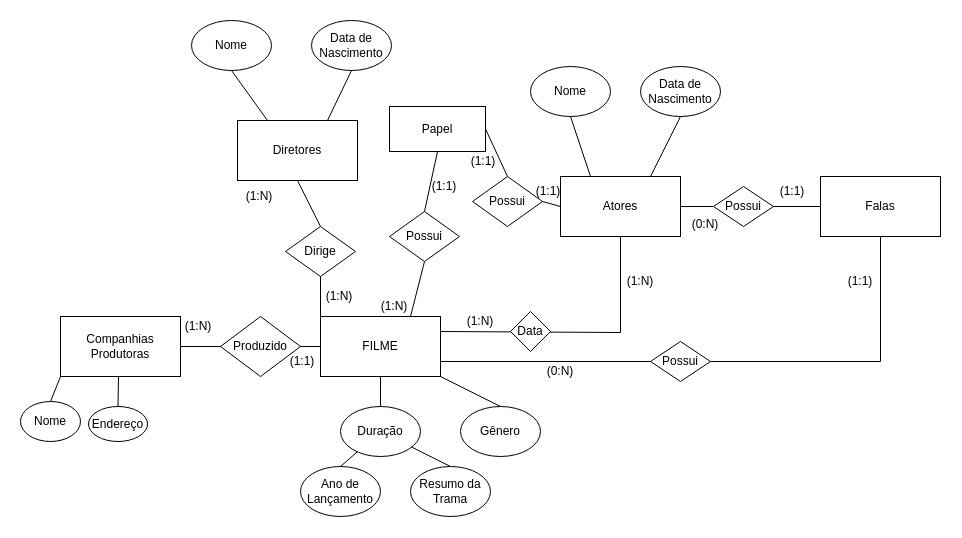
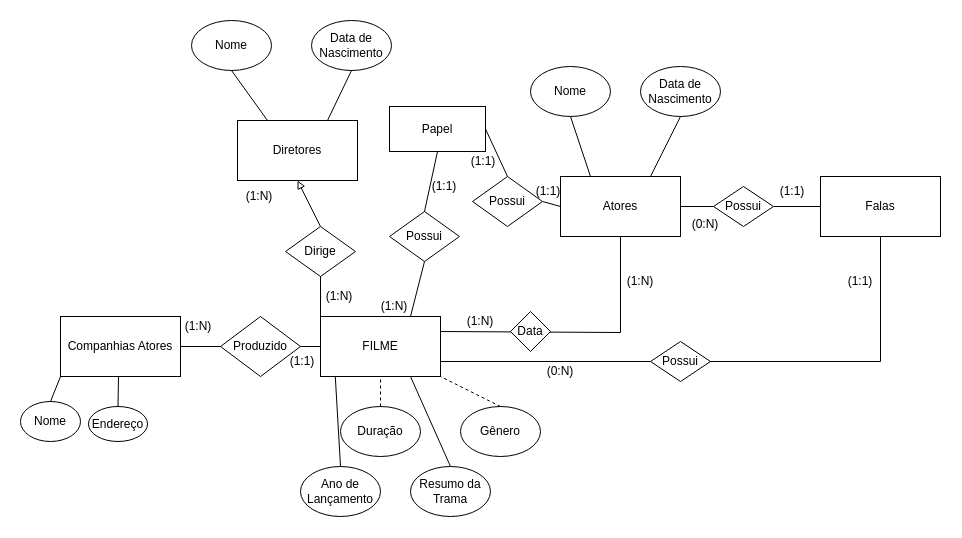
  <mxCell id="0" />
  <mxCell id="1" parent="0" />
  <mxCell id="2" value="FILME" style="rounded=0;whiteSpace=wrap;html=1;" vertex="1" parent="1"><mxGeometry x="320" y="316" width="120" height="60" as="geometry" /></mxCell>
  <mxCell id="3" value="Ano de Lançamento" style="ellipse;whiteSpace=wrap;html=1;" vertex="1" parent="1"><mxGeometry x="300" y="466" width="80" height="50" as="geometry" /></mxCell>
  <mxCell id="4" value="Duração" style="ellipse;whiteSpace=wrap;html=1;" vertex="1" parent="1"><mxGeometry x="340" y="406" width="80" height="50" as="geometry" /></mxCell>
  <mxCell id="5" value="Gênero" style="ellipse;whiteSpace=wrap;html=1;" vertex="1" parent="1"><mxGeometry x="460" y="406" width="80" height="50" as="geometry" /></mxCell>
  <mxCell id="6" value="Diretores" style="rounded=0;whiteSpace=wrap;html=1;" vertex="1" parent="1"><mxGeometry x="237" y="120" width="120" height="60" as="geometry" /></mxCell>
  <mxCell id="7" value="Atores" style="rounded=0;whiteSpace=wrap;html=1;" vertex="1" parent="1"><mxGeometry x="560" y="176" width="120" height="60" as="geometry" /></mxCell>
- <mxCell id="8" value="Companhias Produtoras" style="rounded=0;whiteSpace=wrap;html=1;" vertex="1" parent="1"><mxGeometry x="60" y="316" width="120" height="60" as="geometry" /></mxCell>
- <mxCell id="9" value="" style="endArrow=none;html=1;rounded=0;entryX=0.5;entryY=1;entryDx=0;entryDy=0;exitX=0.5;exitY=0;exitDx=0;exitDy=0;endFill=0;startArrow=none;" edge="1" parent="1" source="48" target="6"><mxGeometry width="50" height="50" relative="1" as="geometry"><mxPoint x="340" y="316" as="sourcePoint" /><mxPoint x="390" y="266" as="targetPoint" /></mxGeometry></mxCell>
+ <mxCell id="8" value="Companhias Atores" style="rounded=0;whiteSpace=wrap;html=1;" vertex="1" parent="1"><mxGeometry x="60" y="316" width="120" height="60" as="geometry" /></mxCell>
+ <mxCell id="9" value="" style="endArrow=block;html=1;rounded=0;entryX=0.5;entryY=1;entryDx=0;entryDy=0;exitX=0.5;exitY=0;exitDx=0;exitDy=0;endFill=0;startArrow=none;" edge="1" parent="1" source="48" target="6"><mxGeometry width="50" height="50" relative="1" as="geometry"><mxPoint x="340" y="316" as="sourcePoint" /><mxPoint x="390" y="266" as="targetPoint" /></mxGeometry></mxCell>
  <mxCell id="10" value="(1:N)" style="text;html=1;strokeColor=none;fillColor=none;align=center;verticalAlign=middle;whiteSpace=wrap;rounded=0;" vertex="1" parent="1"><mxGeometry x="311" y="281" width="56" height="30" as="geometry" /></mxCell>
  <mxCell id="11" value="" style="endArrow=none;html=1;rounded=0;exitX=1;exitY=0.25;exitDx=0;exitDy=0;entryX=0.5;entryY=1;entryDx=0;entryDy=0;endFill=0;" edge="1" parent="1" source="2" target="7"><mxGeometry width="50" height="50" relative="1" as="geometry"><mxPoint x="370" y="276" as="sourcePoint" /><mxPoint x="620" y="266" as="targetPoint" /><Array as="points"><mxPoint x="620" y="332" /></Array></mxGeometry></mxCell>
  <mxCell id="12" value="(1:N)" style="text;html=1;strokeColor=none;fillColor=none;align=center;verticalAlign=middle;whiteSpace=wrap;rounded=0;" vertex="1" parent="1"><mxGeometry x="460" y="311" width="40" height="20" as="geometry" /></mxCell>
  <mxCell id="13" value="Resumo da Trama" style="ellipse;whiteSpace=wrap;html=1;" vertex="1" parent="1"><mxGeometry x="410" y="466" width="80" height="50" as="geometry" /></mxCell>
  <mxCell id="14" value="Falas" style="rounded=0;whiteSpace=wrap;html=1;" vertex="1" parent="1"><mxGeometry x="820" y="176" width="120" height="60" as="geometry" /></mxCell>
  <mxCell id="15" value="" style="endArrow=none;html=1;rounded=0;entryX=0;entryY=0.5;entryDx=0;entryDy=0;exitX=1;exitY=0.5;exitDx=0;exitDy=0;startArrow=none;endFill=0;" edge="1" parent="1" source="40" target="14"><mxGeometry width="50" height="50" relative="1" as="geometry"><mxPoint x="590" y="286" as="sourcePoint" /><mxPoint x="640" y="236" as="targetPoint" /></mxGeometry></mxCell>
  <mxCell id="16" value="" style="endArrow=none;html=1;rounded=0;entryX=0.5;entryY=1;entryDx=0;entryDy=0;exitX=1;exitY=0.75;exitDx=0;exitDy=0;endFill=0;" edge="1" parent="1" source="2" target="14"><mxGeometry width="50" height="50" relative="1" as="geometry"><mxPoint x="460" y="356" as="sourcePoint" /><mxPoint x="830" y="346" as="targetPoint" /><Array as="points"><mxPoint x="880" y="361" /></Array></mxGeometry></mxCell>
  <mxCell id="17" value="(0:N)" style="text;html=1;strokeColor=none;fillColor=none;align=center;verticalAlign=middle;whiteSpace=wrap;rounded=0;" vertex="1" parent="1"><mxGeometry x="530" y="356" width="60" height="30" as="geometry" /></mxCell>
  <mxCell id="18" value="Nome" style="ellipse;whiteSpace=wrap;html=1;" vertex="1" parent="1"><mxGeometry x="530" y="66" width="80" height="50" as="geometry" /></mxCell>
  <mxCell id="19" value="Data de Nascimento" style="ellipse;whiteSpace=wrap;html=1;" vertex="1" parent="1"><mxGeometry x="640" y="66" width="80" height="50" as="geometry" /></mxCell>
  <mxCell id="20" value="(1:N)" style="text;html=1;strokeColor=none;fillColor=none;align=center;verticalAlign=middle;whiteSpace=wrap;rounded=0;" vertex="1" parent="1"><mxGeometry x="610" y="266" width="60" height="30" as="geometry" /></mxCell>
  <mxCell id="21" value="Nome" style="ellipse;whiteSpace=wrap;html=1;" vertex="1" parent="1"><mxGeometry x="191" y="20" width="80" height="50" as="geometry" /></mxCell>
  <mxCell id="22" value="Data de Nascimento" style="ellipse;whiteSpace=wrap;html=1;" vertex="1" parent="1"><mxGeometry x="311" y="20" width="80" height="50" as="geometry" /></mxCell>
  <mxCell id="23" value="(1:N)" style="text;html=1;strokeColor=none;fillColor=none;align=center;verticalAlign=middle;whiteSpace=wrap;rounded=0;" vertex="1" parent="1"><mxGeometry x="231" y="181" width="56" height="30" as="geometry" /></mxCell>
  <mxCell id="24" value="Nome" style="ellipse;whiteSpace=wrap;html=1;" vertex="1" parent="1"><mxGeometry x="20" y="401" width="60" height="40" as="geometry" /></mxCell>
  <mxCell id="25" value="Endereço" style="ellipse;whiteSpace=wrap;html=1;" vertex="1" parent="1"><mxGeometry x="88" y="406" width="59" height="35" as="geometry" /></mxCell>
  <mxCell id="26" value="" style="endArrow=none;html=1;rounded=0;entryX=1;entryY=0.5;entryDx=0;entryDy=0;exitX=0;exitY=0.5;exitDx=0;exitDy=0;endFill=0;" edge="1" parent="1" source="2" target="8"><mxGeometry width="50" height="50" relative="1" as="geometry"><mxPoint x="440" y="196" as="sourcePoint" /><mxPoint x="490" y="146" as="targetPoint" /></mxGeometry></mxCell>
  <mxCell id="27" value="(1:N)" style="text;html=1;strokeColor=none;fillColor=none;align=center;verticalAlign=middle;whiteSpace=wrap;rounded=0;" vertex="1" parent="1"><mxGeometry x="170" y="311" width="56" height="30" as="geometry" /></mxCell>
  <mxCell id="28" value="(1:1)" style="text;html=1;strokeColor=none;fillColor=none;align=center;verticalAlign=middle;whiteSpace=wrap;rounded=0;" vertex="1" parent="1"><mxGeometry x="274" y="346" width="56" height="30" as="geometry" /></mxCell>
  <mxCell id="29" value="" style="endArrow=none;html=1;rounded=0;entryX=0;entryY=1;entryDx=0;entryDy=0;exitX=0.5;exitY=0;exitDx=0;exitDy=0;" edge="1" parent="1" source="24" target="8"><mxGeometry width="50" height="50" relative="1" as="geometry"><mxPoint x="70" y="396" as="sourcePoint" /><mxPoint x="120" y="346" as="targetPoint" /></mxGeometry></mxCell>
  <mxCell id="30" value="" style="endArrow=none;html=1;rounded=0;entryX=0.75;entryY=1;entryDx=0;entryDy=0;exitX=0.5;exitY=0;exitDx=0;exitDy=0;" edge="1" parent="1" source="25"><mxGeometry width="50" height="50" relative="1" as="geometry"><mxPoint x="48" y="406" as="sourcePoint" /><mxPoint x="118" y="376" as="targetPoint" /></mxGeometry></mxCell>
- <mxCell id="31" value="" style="endArrow=none;html=1;rounded=0;entryX=0.5;entryY=1;entryDx=0;entryDy=0;exitX=0.5;exitY=0;exitDx=0;exitDy=0;" edge="1" parent="1" source="4" target="2"><mxGeometry width="50" height="50" relative="1" as="geometry"><mxPoint x="305" y="416" as="sourcePoint" /><mxPoint x="330" y="386" as="targetPoint" /></mxGeometry></mxCell>
- <mxCell id="32" value="" style="endArrow=none;html=1;rounded=0;entryX=1;entryY=1;entryDx=0;entryDy=0;exitX=0.5;exitY=0;exitDx=0;exitDy=0;" edge="1" parent="1" source="5" target="2"><mxGeometry width="50" height="50" relative="1" as="geometry"><mxPoint x="400" y="416" as="sourcePoint" /><mxPoint x="360" y="386" as="targetPoint" /></mxGeometry></mxCell>
- <mxCell id="33" value="" style="endArrow=none;html=1;rounded=0;exitX=0.5;exitY=0;exitDx=0;exitDy=0;" edge="1" parent="1" source="13" target="4"><mxGeometry width="50" height="50" relative="1" as="geometry"><mxPoint x="510" y="416" as="sourcePoint" /><mxPoint x="450" y="386" as="targetPoint" /></mxGeometry></mxCell>
- <mxCell id="34" value="" style="endArrow=none;html=1;rounded=0;exitX=0.5;exitY=0;exitDx=0;exitDy=0;" edge="1" parent="1" source="3" target="4"><mxGeometry width="50" height="50" relative="1" as="geometry"><mxPoint x="390" y="416" as="sourcePoint" /><mxPoint x="360" y="386" as="targetPoint" /></mxGeometry></mxCell>
+ <mxCell id="31" value="" style="endArrow=none;html=1;rounded=0;entryX=0.5;entryY=1;entryDx=0;entryDy=0;exitX=0.5;exitY=0;exitDx=0;exitDy=0;dashed=1;" edge="1" parent="1" source="4" target="2"><mxGeometry width="50" height="50" relative="1" as="geometry"><mxPoint x="305" y="416" as="sourcePoint" /><mxPoint x="330" y="386" as="targetPoint" /></mxGeometry></mxCell>
+ <mxCell id="32" value="" style="endArrow=none;html=1;rounded=0;entryX=1;entryY=1;entryDx=0;entryDy=0;exitX=0.5;exitY=0;exitDx=0;exitDy=0;dashed=1;" edge="1" parent="1" source="5" target="2"><mxGeometry width="50" height="50" relative="1" as="geometry"><mxPoint x="400" y="416" as="sourcePoint" /><mxPoint x="360" y="386" as="targetPoint" /></mxGeometry></mxCell>
+ <mxCell id="33" value="" style="endArrow=none;html=1;rounded=0;entryX=0.75;entryY=1;entryDx=0;entryDy=0;exitX=0.5;exitY=0;exitDx=0;exitDy=0;" edge="1" parent="1" source="13" target="2"><mxGeometry width="50" height="50" relative="1" as="geometry"><mxPoint x="510" y="416" as="sourcePoint" /><mxPoint x="450" y="386" as="targetPoint" /></mxGeometry></mxCell>
+ <mxCell id="34" value="" style="endArrow=none;html=1;rounded=0;entryX=0.123;entryY=0.99;entryDx=0;entryDy=0;exitX=0.5;exitY=0;exitDx=0;exitDy=0;entryPerimeter=0;" edge="1" parent="1" source="3" target="2"><mxGeometry width="50" height="50" relative="1" as="geometry"><mxPoint x="390" y="416" as="sourcePoint" /><mxPoint x="360" y="386" as="targetPoint" /></mxGeometry></mxCell>
  <mxCell id="35" value="" style="endArrow=none;html=1;rounded=0;entryX=0.5;entryY=1;entryDx=0;entryDy=0;exitX=0.25;exitY=0;exitDx=0;exitDy=0;" edge="1" parent="1" source="6" target="21"><mxGeometry width="50" height="50" relative="1" as="geometry"><mxPoint x="400" y="426" as="sourcePoint" /><mxPoint x="370" y="396" as="targetPoint" /></mxGeometry></mxCell>
  <mxCell id="36" value="" style="endArrow=none;html=1;rounded=0;entryX=0.5;entryY=1;entryDx=0;entryDy=0;exitX=0.75;exitY=0;exitDx=0;exitDy=0;" edge="1" parent="1" source="6" target="22"><mxGeometry width="50" height="50" relative="1" as="geometry"><mxPoint x="360" y="186" as="sourcePoint" /><mxPoint x="324" y="136" as="targetPoint" /></mxGeometry></mxCell>
  <mxCell id="37" value="" style="endArrow=none;html=1;rounded=0;entryX=0.5;entryY=1;entryDx=0;entryDy=0;exitX=0.75;exitY=0;exitDx=0;exitDy=0;" edge="1" parent="1" source="7" target="19"><mxGeometry width="50" height="50" relative="1" as="geometry"><mxPoint x="420" y="186" as="sourcePoint" /><mxPoint x="444" y="136" as="targetPoint" /></mxGeometry></mxCell>
  <mxCell id="38" value="" style="endArrow=none;html=1;rounded=0;entryX=0.5;entryY=1;entryDx=0;entryDy=0;exitX=0.25;exitY=0;exitDx=0;exitDy=0;" edge="1" parent="1" source="7" target="18"><mxGeometry width="50" height="50" relative="1" as="geometry"><mxPoint x="660" y="186" as="sourcePoint" /><mxPoint x="690" y="126" as="targetPoint" /></mxGeometry></mxCell>
  <mxCell id="39" value="Data" style="rhombus;whiteSpace=wrap;html=1;" vertex="1" parent="1"><mxGeometry x="510" y="311" width="40" height="40" as="geometry" /></mxCell>
  <mxCell id="40" value="Possui" style="rhombus;whiteSpace=wrap;html=1;" vertex="1" parent="1"><mxGeometry x="713" y="186" width="60" height="40" as="geometry" /></mxCell>
  <mxCell id="41" value="" style="endArrow=none;html=1;rounded=0;entryX=0;entryY=0.5;entryDx=0;entryDy=0;exitX=1;exitY=0.5;exitDx=0;exitDy=0;" edge="1" parent="1" source="7" target="40"><mxGeometry width="50" height="50" relative="1" as="geometry"><mxPoint x="680" y="206" as="sourcePoint" /><mxPoint x="770" y="206" as="targetPoint" /></mxGeometry></mxCell>
  <mxCell id="42" value="(1:1)" style="text;html=1;strokeColor=none;fillColor=none;align=center;verticalAlign=middle;whiteSpace=wrap;rounded=0;" vertex="1" parent="1"><mxGeometry x="777" y="181" width="30" height="20" as="geometry" /></mxCell>
  <mxCell id="43" value="(0:N)" style="text;html=1;strokeColor=none;fillColor=none;align=center;verticalAlign=middle;whiteSpace=wrap;rounded=0;" vertex="1" parent="1"><mxGeometry x="690" y="214" width="30" height="20" as="geometry" /></mxCell>
  <mxCell id="44" value="Possui" style="rhombus;whiteSpace=wrap;html=1;" vertex="1" parent="1"><mxGeometry x="650" y="341" width="60" height="40" as="geometry" /></mxCell>
  <mxCell id="45" value="(1:1)" style="text;html=1;strokeColor=none;fillColor=none;align=center;verticalAlign=middle;whiteSpace=wrap;rounded=0;" vertex="1" parent="1"><mxGeometry x="830" y="266" width="60" height="30" as="geometry" /></mxCell>
  <mxCell id="46" value="Produzido" style="rhombus;whiteSpace=wrap;html=1;" vertex="1" parent="1"><mxGeometry x="220" y="316" width="80" height="60" as="geometry" /></mxCell>
  <mxCell id="47" value="Papel" style="rounded=0;whiteSpace=wrap;html=1;" vertex="1" parent="1"><mxGeometry x="389" y="106" width="96" height="45" as="geometry" /></mxCell>
  <mxCell id="48" value="Dirige" style="rhombus;whiteSpace=wrap;html=1;" vertex="1" parent="1"><mxGeometry x="285" y="226" width="70" height="50" as="geometry" /></mxCell>
  <mxCell id="49" value="" style="endArrow=none;html=1;rounded=0;entryX=0.5;entryY=1;entryDx=0;entryDy=0;exitX=0;exitY=0;exitDx=0;exitDy=0;endFill=0;" edge="1" parent="1" source="2" target="48"><mxGeometry width="50" height="50" relative="1" as="geometry"><mxPoint x="380" y="316" as="sourcePoint" /><mxPoint x="297" y="180" as="targetPoint" /></mxGeometry></mxCell>
  <mxCell id="50" value="Possui" style="rhombus;whiteSpace=wrap;html=1;" vertex="1" parent="1"><mxGeometry x="389" y="211" width="70" height="50" as="geometry" /></mxCell>
  <mxCell id="51" value="Possui" style="rhombus;whiteSpace=wrap;html=1;" vertex="1" parent="1"><mxGeometry x="472" y="176" width="70" height="50" as="geometry" /></mxCell>
  <mxCell id="52" value="" style="endArrow=none;html=1;rounded=0;entryX=1;entryY=0.5;entryDx=0;entryDy=0;exitX=0.5;exitY=0;exitDx=0;exitDy=0;" edge="1" parent="1" source="51" target="47"><mxGeometry width="50" height="50" relative="1" as="geometry"><mxPoint x="490" y="246" as="sourcePoint" /><mxPoint x="540" y="196" as="targetPoint" /></mxGeometry></mxCell>
  <mxCell id="53" value="" style="endArrow=none;html=1;rounded=0;entryX=1;entryY=0.5;entryDx=0;entryDy=0;exitX=0;exitY=0.5;exitDx=0;exitDy=0;" edge="1" parent="1" source="7" target="51"><mxGeometry width="50" height="50" relative="1" as="geometry"><mxPoint x="517" y="186" as="sourcePoint" /><mxPoint x="495" y="138.5" as="targetPoint" /></mxGeometry></mxCell>
  <mxCell id="54" value="" style="endArrow=none;html=1;rounded=0;entryX=0.5;entryY=1;entryDx=0;entryDy=0;exitX=0.5;exitY=0;exitDx=0;exitDy=0;" edge="1" parent="1" source="50" target="47"><mxGeometry width="50" height="50" relative="1" as="geometry"><mxPoint x="517" y="186" as="sourcePoint" /><mxPoint x="495" y="138.5" as="targetPoint" /></mxGeometry></mxCell>
  <mxCell id="55" value="" style="endArrow=none;html=1;rounded=0;entryX=0.5;entryY=1;entryDx=0;entryDy=0;exitX=0.75;exitY=0;exitDx=0;exitDy=0;" edge="1" parent="1" source="2" target="50"><mxGeometry width="50" height="50" relative="1" as="geometry"><mxPoint x="434" y="221" as="sourcePoint" /><mxPoint x="447" y="161" as="targetPoint" /></mxGeometry></mxCell>
  <mxCell id="56" value="(1:N)" style="text;html=1;strokeColor=none;fillColor=none;align=center;verticalAlign=middle;whiteSpace=wrap;rounded=0;" vertex="1" parent="1"><mxGeometry x="366" y="291" width="56" height="30" as="geometry" /></mxCell>
  <mxCell id="57" value="(1:1)" style="text;html=1;strokeColor=none;fillColor=none;align=center;verticalAlign=middle;whiteSpace=wrap;rounded=0;" vertex="1" parent="1"><mxGeometry x="416" y="171" width="56" height="30" as="geometry" /></mxCell>
  <mxCell id="58" value="(1:1)" style="text;html=1;strokeColor=none;fillColor=none;align=center;verticalAlign=middle;whiteSpace=wrap;rounded=0;" vertex="1" parent="1"><mxGeometry x="520" y="176" width="56" height="30" as="geometry" /></mxCell>
  <mxCell id="59" value="(1:1)" style="text;html=1;strokeColor=none;fillColor=none;align=center;verticalAlign=middle;whiteSpace=wrap;rounded=0;" vertex="1" parent="1"><mxGeometry x="455" y="146" width="56" height="30" as="geometry" /></mxCell>
